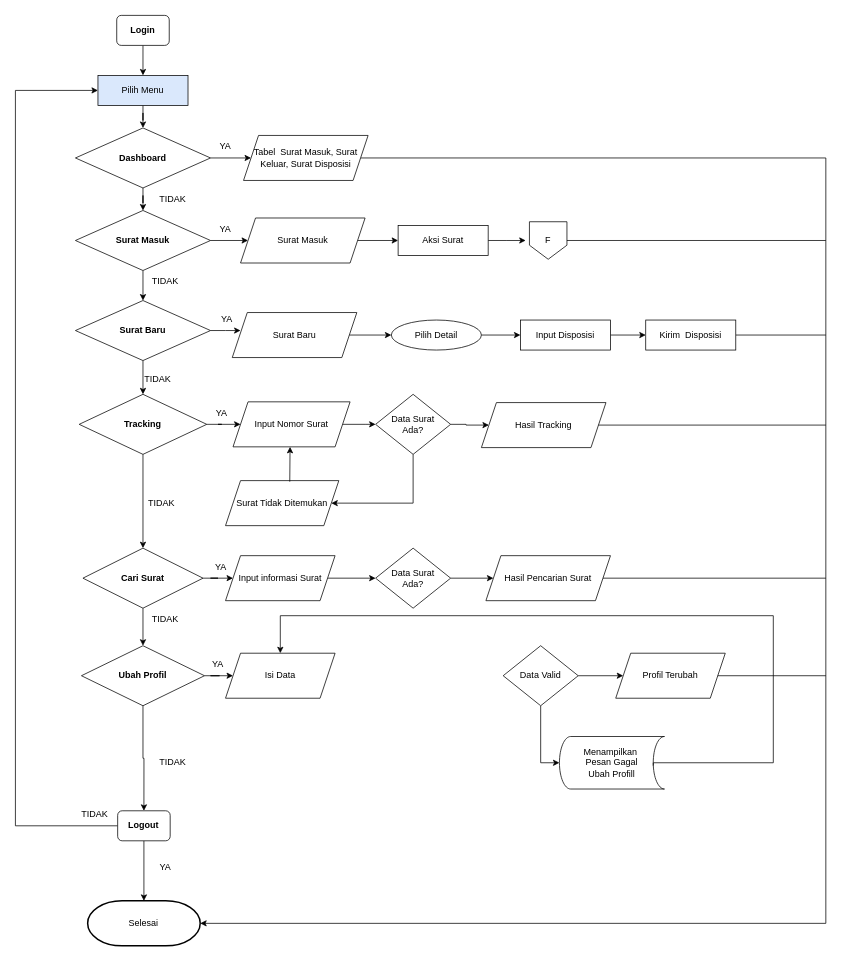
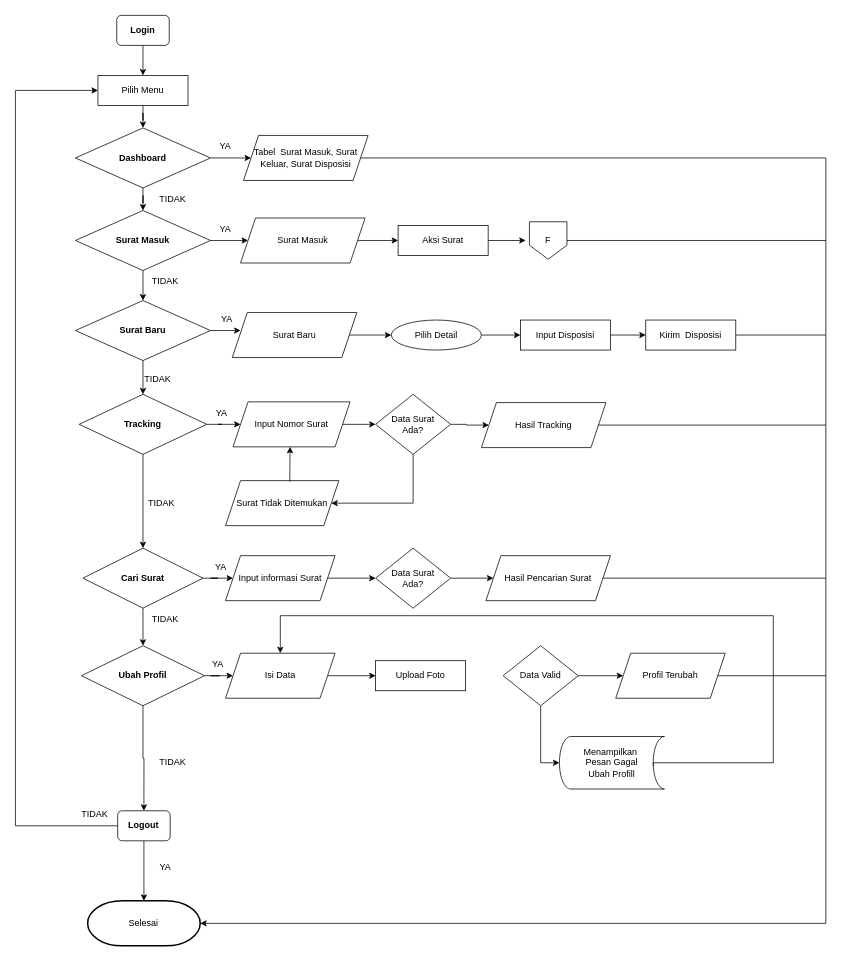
  <mxCell id="0" />
  <mxCell id="1" parent="0" />
  <mxCell id="2" style="edgeStyle=orthogonalEdgeStyle;rounded=0;orthogonalLoop=1;jettySize=auto;html=1;entryX=0.5;entryY=0;entryDx=0;entryDy=0;" parent="1" source="3" target="5" edge="1"><mxGeometry relative="1" as="geometry" /></mxCell>
  <mxCell id="3" value="&lt;b&gt;Login&lt;/b&gt;" style="rounded=1;whiteSpace=wrap;html=1;fontSize=12;glass=0;strokeWidth=1;shadow=0;" parent="1" vertex="1"><mxGeometry x="155" y="20" width="70" height="40" as="geometry" /></mxCell>
  <mxCell id="4" style="edgeStyle=orthogonalEdgeStyle;rounded=0;orthogonalLoop=1;jettySize=auto;html=1;entryX=0.5;entryY=0;entryDx=0;entryDy=0;" parent="1" source="5" target="8" edge="1"><mxGeometry relative="1" as="geometry" /></mxCell>
- <mxCell id="5" value="Pilih Menu" style="rounded=0;whiteSpace=wrap;html=1;fillColor=#dae8fc;" parent="1" vertex="1"><mxGeometry x="130" y="100" width="120" height="40" as="geometry" /></mxCell>
+ <mxCell id="5" value="Pilih Menu" style="rounded=0;whiteSpace=wrap;html=1;" parent="1" vertex="1"><mxGeometry x="130" y="100" width="120" height="40" as="geometry" /></mxCell>
  <mxCell id="6" style="edgeStyle=orthogonalEdgeStyle;rounded=0;orthogonalLoop=1;jettySize=auto;html=1;entryX=0.5;entryY=0;entryDx=0;entryDy=0;" parent="1" source="8" target="11" edge="1"><mxGeometry relative="1" as="geometry" /></mxCell>
  <mxCell id="7" style="edgeStyle=orthogonalEdgeStyle;rounded=0;orthogonalLoop=1;jettySize=auto;html=1;" parent="1" source="8" target="25" edge="1"><mxGeometry relative="1" as="geometry"><mxPoint x="330" y="210" as="targetPoint" /></mxGeometry></mxCell>
  <mxCell id="8" value="&lt;b&gt;Dashboard&lt;/b&gt;" style="rhombus;whiteSpace=wrap;html=1;" parent="1" vertex="1"><mxGeometry x="100" y="170" width="180" height="80" as="geometry" /></mxCell>
  <mxCell id="9" style="edgeStyle=orthogonalEdgeStyle;rounded=0;orthogonalLoop=1;jettySize=auto;html=1;" parent="1" source="11" target="14" edge="1"><mxGeometry relative="1" as="geometry" /></mxCell>
  <mxCell id="10" style="edgeStyle=orthogonalEdgeStyle;rounded=0;orthogonalLoop=1;jettySize=auto;html=1;entryX=0;entryY=0.5;entryDx=0;entryDy=0;" parent="1" source="11" target="27" edge="1"><mxGeometry relative="1" as="geometry"><mxPoint x="320" y="320" as="targetPoint" /></mxGeometry></mxCell>
  <mxCell id="11" value="&lt;b&gt;Surat Masuk&lt;/b&gt;" style="rhombus;whiteSpace=wrap;html=1;" parent="1" vertex="1"><mxGeometry x="100" y="280" width="180" height="80" as="geometry" /></mxCell>
  <mxCell id="12" style="edgeStyle=orthogonalEdgeStyle;rounded=0;orthogonalLoop=1;jettySize=auto;html=1;entryX=0.5;entryY=0;entryDx=0;entryDy=0;" parent="1" source="14" target="17" edge="1"><mxGeometry relative="1" as="geometry"><mxPoint x="190" y="520" as="targetPoint" /></mxGeometry></mxCell>
  <mxCell id="13" style="edgeStyle=orthogonalEdgeStyle;rounded=0;orthogonalLoop=1;jettySize=auto;html=1;entryX=0;entryY=0.5;entryDx=0;entryDy=0;" parent="1" source="14" edge="1"><mxGeometry relative="1" as="geometry"><mxPoint x="320" y="440" as="targetPoint" /></mxGeometry></mxCell>
  <mxCell id="14" value="&lt;b&gt;Surat Baru&lt;/b&gt;" style="rhombus;whiteSpace=wrap;html=1;" parent="1" vertex="1"><mxGeometry x="100" y="400" width="180" height="80" as="geometry" /></mxCell>
  <mxCell id="15" style="edgeStyle=orthogonalEdgeStyle;rounded=0;orthogonalLoop=1;jettySize=auto;html=1;entryX=0.5;entryY=0;entryDx=0;entryDy=0;" parent="1" source="17" target="20" edge="1"><mxGeometry relative="1" as="geometry" /></mxCell>
  <mxCell id="16" style="edgeStyle=orthogonalEdgeStyle;rounded=0;orthogonalLoop=1;jettySize=auto;html=1;entryX=0;entryY=0.5;entryDx=0;entryDy=0;" parent="1" source="17" target="31" edge="1"><mxGeometry relative="1" as="geometry" /></mxCell>
  <mxCell id="17" value="&lt;b&gt;Tracking&lt;/b&gt;" style="rhombus;whiteSpace=wrap;html=1;" parent="1" vertex="1"><mxGeometry x="105" y="525" width="170" height="80" as="geometry" /></mxCell>
  <mxCell id="18" style="edgeStyle=orthogonalEdgeStyle;rounded=0;orthogonalLoop=1;jettySize=auto;html=1;entryX=0.5;entryY=0;entryDx=0;entryDy=0;" parent="1" source="20" target="23" edge="1"><mxGeometry relative="1" as="geometry" /></mxCell>
  <mxCell id="19" style="edgeStyle=orthogonalEdgeStyle;rounded=0;orthogonalLoop=1;jettySize=auto;html=1;entryX=0;entryY=0.5;entryDx=0;entryDy=0;" parent="1" source="20" target="38" edge="1"><mxGeometry relative="1" as="geometry" /></mxCell>
  <mxCell id="20" value="&lt;b&gt;Cari Surat&lt;/b&gt;" style="rhombus;whiteSpace=wrap;html=1;" parent="1" vertex="1"><mxGeometry x="110" y="730" width="160" height="80" as="geometry" /></mxCell>
  <mxCell id="21" style="edgeStyle=orthogonalEdgeStyle;rounded=0;orthogonalLoop=1;jettySize=auto;html=1;entryX=0.5;entryY=0;entryDx=0;entryDy=0;" parent="1" source="23" target="56" edge="1"><mxGeometry relative="1" as="geometry"><mxPoint x="191.25" y="1109" as="targetPoint" /></mxGeometry></mxCell>
  <mxCell id="22" style="edgeStyle=orthogonalEdgeStyle;rounded=0;orthogonalLoop=1;jettySize=auto;html=1;" parent="1" source="23" target="44" edge="1"><mxGeometry relative="1" as="geometry" /></mxCell>
  <mxCell id="23" value="&lt;b&gt;Ubah Profil&lt;/b&gt;" style="rhombus;whiteSpace=wrap;html=1;" parent="1" vertex="1"><mxGeometry x="108" y="860" width="164" height="80" as="geometry" /></mxCell>
  <mxCell id="24" style="edgeStyle=orthogonalEdgeStyle;rounded=0;orthogonalLoop=1;jettySize=auto;html=1;" parent="1" source="25" target="57" edge="1"><mxGeometry relative="1" as="geometry"><mxPoint x="1220" y="1420" as="targetPoint" /><Array as="points"><mxPoint x="1100" y="210" /><mxPoint x="1100" y="1230" /></Array></mxGeometry></mxCell>
  <mxCell id="25" value="Tabel&amp;nbsp; Surat Masuk, Surat Keluar, Surat Disposisi" style="shape=parallelogram;perimeter=parallelogramPerimeter;whiteSpace=wrap;html=1;fixedSize=1;" parent="1" vertex="1"><mxGeometry x="324" y="180" width="166" height="60" as="geometry" /></mxCell>
  <mxCell id="26" style="edgeStyle=orthogonalEdgeStyle;rounded=0;orthogonalLoop=1;jettySize=auto;html=1;" parent="1" source="27" target="29" edge="1"><mxGeometry relative="1" as="geometry" /></mxCell>
  <mxCell id="27" value="Surat Masuk" style="shape=parallelogram;perimeter=parallelogramPerimeter;whiteSpace=wrap;html=1;fixedSize=1;" parent="1" vertex="1"><mxGeometry x="320" y="290" width="166" height="60" as="geometry" /></mxCell>
  <mxCell id="28" style="edgeStyle=orthogonalEdgeStyle;rounded=0;orthogonalLoop=1;jettySize=auto;html=1;entryX=0;entryY=0.333;entryDx=0;entryDy=0;entryPerimeter=0;" parent="1" source="29" edge="1"><mxGeometry relative="1" as="geometry"><mxPoint x="700" y="319.98" as="targetPoint" /></mxGeometry></mxCell>
  <mxCell id="29" value="Aksi Surat" style="rounded=0;whiteSpace=wrap;html=1;" parent="1" vertex="1"><mxGeometry x="530" y="300" width="120" height="40" as="geometry" /></mxCell>
  <mxCell id="30" style="edgeStyle=orthogonalEdgeStyle;rounded=0;orthogonalLoop=1;jettySize=auto;html=1;" parent="1" source="31" edge="1"><mxGeometry relative="1" as="geometry"><mxPoint x="500" y="565" as="targetPoint" /></mxGeometry></mxCell>
  <mxCell id="31" value="Input Nomor Surat" style="shape=parallelogram;perimeter=parallelogramPerimeter;whiteSpace=wrap;html=1;fixedSize=1;" parent="1" vertex="1"><mxGeometry x="310" y="535" width="156" height="60" as="geometry" /></mxCell>
  <mxCell id="32" style="edgeStyle=orthogonalEdgeStyle;rounded=0;orthogonalLoop=1;jettySize=auto;html=1;entryX=0;entryY=0.5;entryDx=0;entryDy=0;" parent="1" source="34" target="35" edge="1"><mxGeometry relative="1" as="geometry" /></mxCell>
  <mxCell id="33" style="edgeStyle=orthogonalEdgeStyle;rounded=0;orthogonalLoop=1;jettySize=auto;html=1;entryX=1;entryY=0.5;entryDx=0;entryDy=0;" parent="1" source="34" target="36" edge="1"><mxGeometry relative="1" as="geometry"><mxPoint x="550" y="680" as="targetPoint" /><Array as="points"><mxPoint x="550" y="670" /></Array></mxGeometry></mxCell>
  <mxCell id="34" value="Data Surat &lt;br&gt;Ada?" style="rhombus;whiteSpace=wrap;html=1;" parent="1" vertex="1"><mxGeometry x="500" y="525" width="100" height="80" as="geometry" /></mxCell>
  <mxCell id="35" value="Hasil Tracking" style="shape=parallelogram;perimeter=parallelogramPerimeter;whiteSpace=wrap;html=1;fixedSize=1;" parent="1" vertex="1"><mxGeometry x="641" y="536" width="166" height="60" as="geometry" /></mxCell>
  <mxCell id="36" value="Surat Tidak Ditemukan" style="shape=parallelogram;perimeter=parallelogramPerimeter;whiteSpace=wrap;html=1;fixedSize=1;" parent="1" vertex="1"><mxGeometry x="300" y="640" width="151" height="60" as="geometry" /></mxCell>
  <mxCell id="37" style="edgeStyle=orthogonalEdgeStyle;rounded=0;orthogonalLoop=1;jettySize=auto;html=1;entryX=0;entryY=0.5;entryDx=0;entryDy=0;" parent="1" source="38" target="40" edge="1"><mxGeometry relative="1" as="geometry" /></mxCell>
  <mxCell id="38" value="Input informasi Surat" style="shape=parallelogram;perimeter=parallelogramPerimeter;whiteSpace=wrap;html=1;fixedSize=1;" parent="1" vertex="1"><mxGeometry x="300" y="740" width="146" height="60" as="geometry" /></mxCell>
  <mxCell id="39" style="edgeStyle=orthogonalEdgeStyle;rounded=0;orthogonalLoop=1;jettySize=auto;html=1;entryX=0;entryY=0.5;entryDx=0;entryDy=0;" parent="1" source="40" target="41" edge="1"><mxGeometry relative="1" as="geometry" /></mxCell>
  <mxCell id="40" value="Data Surat &lt;br&gt;Ada?" style="rhombus;whiteSpace=wrap;html=1;" parent="1" vertex="1"><mxGeometry x="500" y="730" width="100" height="80" as="geometry" /></mxCell>
  <mxCell id="41" value="Hasil Pencarian Surat" style="shape=parallelogram;perimeter=parallelogramPerimeter;whiteSpace=wrap;html=1;fixedSize=1;" parent="1" vertex="1"><mxGeometry x="647" y="740" width="166" height="60" as="geometry" /></mxCell>
  <mxCell id="42" value="" style="endArrow=classic;html=1;rounded=0;entryX=0.5;entryY=1;entryDx=0;entryDy=0;exitX=0.567;exitY=0.023;exitDx=0;exitDy=0;exitPerimeter=0;" parent="1" source="36" edge="1"><mxGeometry width="50" height="50" relative="1" as="geometry"><mxPoint x="387.996" y="640" as="sourcePoint" /><mxPoint x="386" y="595" as="targetPoint" /></mxGeometry></mxCell>
+ <mxCell id="43" style="edgeStyle=orthogonalEdgeStyle;rounded=0;orthogonalLoop=1;jettySize=auto;html=1;entryX=0;entryY=0.5;entryDx=0;entryDy=0;" parent="1" source="44" target="45" edge="1"><mxGeometry relative="1" as="geometry" /></mxCell>
  <mxCell id="44" value="Isi Data" style="shape=parallelogram;perimeter=parallelogramPerimeter;whiteSpace=wrap;html=1;fixedSize=1;" parent="1" vertex="1"><mxGeometry x="300" y="870" width="146" height="60" as="geometry" /></mxCell>
+ <mxCell id="45" value="Upload Foto" style="rounded=0;whiteSpace=wrap;html=1;" parent="1" vertex="1"><mxGeometry x="500" y="880" width="120" height="40" as="geometry" /></mxCell>
  <mxCell id="46" style="edgeStyle=orthogonalEdgeStyle;rounded=0;orthogonalLoop=1;jettySize=auto;html=1;entryX=0;entryY=0.5;entryDx=0;entryDy=0;" parent="1" source="48" target="49" edge="1"><mxGeometry relative="1" as="geometry" /></mxCell>
  <mxCell id="47" style="edgeStyle=orthogonalEdgeStyle;rounded=0;orthogonalLoop=1;jettySize=auto;html=1;entryX=0.5;entryY=1;entryDx=0;entryDy=0;entryPerimeter=0;" parent="1" source="48" target="50" edge="1"><mxGeometry relative="1" as="geometry" /></mxCell>
  <mxCell id="48" value="Data Valid" style="rhombus;whiteSpace=wrap;html=1;" parent="1" vertex="1"><mxGeometry x="670" y="860" width="100" height="80" as="geometry" /></mxCell>
  <mxCell id="49" value="Profil Terubah" style="shape=parallelogram;perimeter=parallelogramPerimeter;whiteSpace=wrap;html=1;fixedSize=1;" parent="1" vertex="1"><mxGeometry x="820" y="870" width="146" height="60" as="geometry" /></mxCell>
  <mxCell id="50" value="" style="shape=cylinder3;whiteSpace=wrap;html=1;boundedLbl=1;backgroundOutline=1;size=15;lid=0;rotation=90;" parent="1" vertex="1"><mxGeometry x="780" y="946" width="70" height="140" as="geometry" /></mxCell>
  <mxCell id="51" style="edgeStyle=orthogonalEdgeStyle;rounded=0;orthogonalLoop=1;jettySize=auto;html=1;entryX=0.5;entryY=0;entryDx=0;entryDy=0;" parent="1" target="44" edge="1"><mxGeometry relative="1" as="geometry"><mxPoint x="360" y="860" as="targetPoint" /><mxPoint x="870" y="1020" as="sourcePoint" /><Array as="points"><mxPoint x="1030" y="1016" /><mxPoint x="1030" y="820" /><mxPoint x="373" y="820" /></Array></mxGeometry></mxCell>
  <mxCell id="52" value="Menampilkan&amp;nbsp;&lt;br&gt;Pesan Gagal&lt;br&gt;Ubah Profill" style="text;html=1;strokeColor=none;fillColor=none;align=center;verticalAlign=middle;whiteSpace=wrap;rounded=0;" parent="1" vertex="1"><mxGeometry x="755" y="1001" width="120" height="30" as="geometry" /></mxCell>
  <mxCell id="53" style="edgeStyle=orthogonalEdgeStyle;rounded=0;orthogonalLoop=1;jettySize=auto;html=1;entryX=0.5;entryY=1;entryDx=0;entryDy=0;" parent="1" edge="1"><mxGeometry relative="1" as="geometry"><mxPoint x="395" y="1180" as="targetPoint" /><Array as="points"><mxPoint x="570" y="1280" /><mxPoint x="395" y="1280" /></Array></mxGeometry></mxCell>
  <mxCell id="54" style="edgeStyle=orthogonalEdgeStyle;rounded=0;orthogonalLoop=1;jettySize=auto;html=1;entryX=0.5;entryY=0;entryDx=0;entryDy=0;entryPerimeter=0;" parent="1" source="56" target="57" edge="1"><mxGeometry relative="1" as="geometry" /></mxCell>
  <mxCell id="55" style="edgeStyle=orthogonalEdgeStyle;rounded=0;orthogonalLoop=1;jettySize=auto;html=1;entryX=0;entryY=0.5;entryDx=0;entryDy=0;" parent="1" source="56" target="5" edge="1"><mxGeometry relative="1" as="geometry"><mxPoint x="120" y="120" as="targetPoint" /><Array as="points"><mxPoint x="20" y="1100" /><mxPoint x="20" y="120" /></Array></mxGeometry></mxCell>
  <mxCell id="56" value="&lt;b&gt;Logout&lt;/b&gt;" style="rounded=1;whiteSpace=wrap;html=1;fontSize=12;glass=0;strokeWidth=1;shadow=0;" parent="1" vertex="1"><mxGeometry x="156.25" y="1080" width="70" height="40" as="geometry" /></mxCell>
  <mxCell id="57" value="Selesai" style="strokeWidth=2;html=1;shape=mxgraph.flowchart.terminator;whiteSpace=wrap;" parent="1" vertex="1"><mxGeometry x="116.25" y="1200" width="150" height="60" as="geometry" /></mxCell>
  <mxCell id="58" value="" style="endArrow=none;html=1;rounded=0;exitX=1;exitY=0.5;exitDx=0;exitDy=0;" parent="1" source="49" edge="1"><mxGeometry width="50" height="50" relative="1" as="geometry"><mxPoint x="720" y="1210" as="sourcePoint" /><mxPoint x="1100" y="900" as="targetPoint" /></mxGeometry></mxCell>
  <mxCell id="59" value="" style="endArrow=none;html=1;rounded=0;exitX=1;exitY=0.5;exitDx=0;exitDy=0;" parent="1" source="41" edge="1"><mxGeometry width="50" height="50" relative="1" as="geometry"><mxPoint x="720" y="1210" as="sourcePoint" /><mxPoint x="1100" y="770" as="targetPoint" /></mxGeometry></mxCell>
  <mxCell id="60" value="" style="endArrow=none;html=1;rounded=0;exitX=1;exitY=0.5;exitDx=0;exitDy=0;" parent="1" source="35" edge="1"><mxGeometry width="50" height="50" relative="1" as="geometry"><mxPoint x="850" y="610" as="sourcePoint" /><mxPoint x="1100" y="566" as="targetPoint" /></mxGeometry></mxCell>
  <mxCell id="61" value="" style="endArrow=none;html=1;rounded=0;exitX=1;exitY=0.5;exitDx=0;exitDy=0;" parent="1" source="69" edge="1"><mxGeometry width="50" height="50" relative="1" as="geometry"><mxPoint x="960" y="440" as="sourcePoint" /><mxPoint x="1100" y="446" as="targetPoint" /></mxGeometry></mxCell>
  <mxCell id="62" value="" style="endArrow=none;html=1;rounded=0;" parent="1" edge="1"><mxGeometry width="50" height="50" relative="1" as="geometry"><mxPoint x="750" y="320" as="sourcePoint" /><mxPoint x="1100" y="320" as="targetPoint" /></mxGeometry></mxCell>
  <mxCell id="63" style="edgeStyle=orthogonalEdgeStyle;rounded=0;orthogonalLoop=1;jettySize=auto;html=1;" parent="1" source="64" target="66" edge="1"><mxGeometry relative="1" as="geometry" /></mxCell>
  <mxCell id="64" value="Surat Baru" style="shape=parallelogram;perimeter=parallelogramPerimeter;whiteSpace=wrap;html=1;fixedSize=1;" parent="1" vertex="1"><mxGeometry x="309" y="416" width="166" height="60" as="geometry" /></mxCell>
  <mxCell id="65" style="edgeStyle=orthogonalEdgeStyle;rounded=0;orthogonalLoop=1;jettySize=auto;html=1;" parent="1" source="66" target="68" edge="1"><mxGeometry relative="1" as="geometry" /></mxCell>
  <mxCell id="66" value="Pilih Detail" style="ellipse;whiteSpace=wrap;html=1;" parent="1" vertex="1"><mxGeometry x="521" y="426" width="120" height="40" as="geometry" /></mxCell>
  <mxCell id="67" value="" style="edgeStyle=orthogonalEdgeStyle;rounded=0;orthogonalLoop=1;jettySize=auto;html=1;" parent="1" source="68" target="69" edge="1"><mxGeometry relative="1" as="geometry" /></mxCell>
  <mxCell id="68" value="Input Disposisi" style="rounded=0;whiteSpace=wrap;html=1;" parent="1" vertex="1"><mxGeometry x="693" y="426" width="120" height="40" as="geometry" /></mxCell>
  <mxCell id="69" value="Kirim&amp;nbsp; Disposisi" style="rounded=0;whiteSpace=wrap;html=1;" parent="1" vertex="1"><mxGeometry x="860" y="426" width="120" height="40" as="geometry" /></mxCell>
  <mxCell id="70" value="YA" style="text;html=1;strokeColor=none;fillColor=none;align=center;verticalAlign=middle;whiteSpace=wrap;rounded=0;" parent="1" vertex="1"><mxGeometry x="270" y="180" width="60" height="30" as="geometry" /></mxCell>
  <mxCell id="71" value="YA" style="text;html=1;strokeColor=none;fillColor=none;align=center;verticalAlign=middle;whiteSpace=wrap;rounded=0;" parent="1" vertex="1"><mxGeometry x="270" y="290" width="60" height="30" as="geometry" /></mxCell>
  <mxCell id="72" value="YA" style="text;html=1;strokeColor=none;fillColor=none;align=center;verticalAlign=middle;whiteSpace=wrap;rounded=0;" parent="1" vertex="1"><mxGeometry x="272" y="410" width="60" height="30" as="geometry" /></mxCell>
  <mxCell id="73" value="YA" style="text;html=1;strokeColor=none;fillColor=none;align=center;verticalAlign=middle;whiteSpace=wrap;rounded=0;" parent="1" vertex="1"><mxGeometry x="265" y="535" width="60" height="30" as="geometry" /></mxCell>
  <mxCell id="74" value="YA" style="text;html=1;strokeColor=none;fillColor=none;align=center;verticalAlign=middle;whiteSpace=wrap;rounded=0;" parent="1" vertex="1"><mxGeometry x="264" y="740" width="60" height="30" as="geometry" /></mxCell>
  <mxCell id="75" value="YA" style="text;html=1;strokeColor=none;fillColor=none;align=center;verticalAlign=middle;whiteSpace=wrap;rounded=0;" parent="1" vertex="1"><mxGeometry x="260" y="870" width="60" height="30" as="geometry" /></mxCell>
  <mxCell id="76" value="TIDAK" style="text;html=1;strokeColor=none;fillColor=none;align=center;verticalAlign=middle;whiteSpace=wrap;rounded=0;" parent="1" vertex="1"><mxGeometry x="96.25" y="1070" width="60" height="30" as="geometry" /></mxCell>
  <mxCell id="77" value="TIDAK" style="text;html=1;strokeColor=none;fillColor=none;align=center;verticalAlign=middle;whiteSpace=wrap;rounded=0;" parent="1" vertex="1"><mxGeometry x="200" y="1001" width="60" height="30" as="geometry" /></mxCell>
  <mxCell id="78" value="TIDAK" style="text;html=1;strokeColor=none;fillColor=none;align=center;verticalAlign=middle;whiteSpace=wrap;rounded=0;" parent="1" vertex="1"><mxGeometry x="190" y="810" width="60" height="30" as="geometry" /></mxCell>
  <mxCell id="79" value="TIDAK" style="text;html=1;strokeColor=none;fillColor=none;align=center;verticalAlign=middle;whiteSpace=wrap;rounded=0;" parent="1" vertex="1"><mxGeometry x="185" y="655" width="60" height="30" as="geometry" /></mxCell>
  <mxCell id="80" value="TIDAK" style="text;html=1;strokeColor=none;fillColor=none;align=center;verticalAlign=middle;whiteSpace=wrap;rounded=0;" parent="1" vertex="1"><mxGeometry x="180" y="490" width="60" height="30" as="geometry" /></mxCell>
  <mxCell id="81" value="TIDAK" style="text;html=1;strokeColor=none;fillColor=none;align=center;verticalAlign=middle;whiteSpace=wrap;rounded=0;" parent="1" vertex="1"><mxGeometry x="190" y="360" width="60" height="30" as="geometry" /></mxCell>
  <mxCell id="82" value="TIDAK" style="text;html=1;strokeColor=none;fillColor=none;align=center;verticalAlign=middle;whiteSpace=wrap;rounded=0;" parent="1" vertex="1"><mxGeometry x="200" y="250" width="60" height="30" as="geometry" /></mxCell>
  <mxCell id="83" value="YA" style="text;html=1;strokeColor=none;fillColor=none;align=center;verticalAlign=middle;whiteSpace=wrap;rounded=0;" parent="1" vertex="1"><mxGeometry x="190" y="1140" width="60" height="30" as="geometry" /></mxCell>
  <mxCell id="84" value="F&lt;br&gt;" style="shape=offPageConnector;whiteSpace=wrap;html=1;" vertex="1" parent="1"><mxGeometry x="705" y="295" width="50" height="50" as="geometry" /></mxCell>
